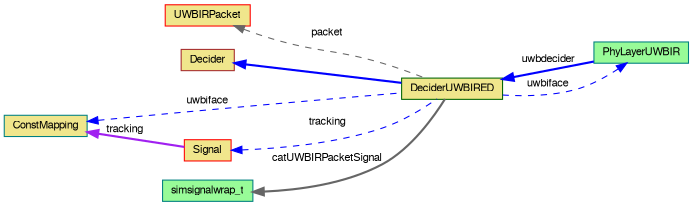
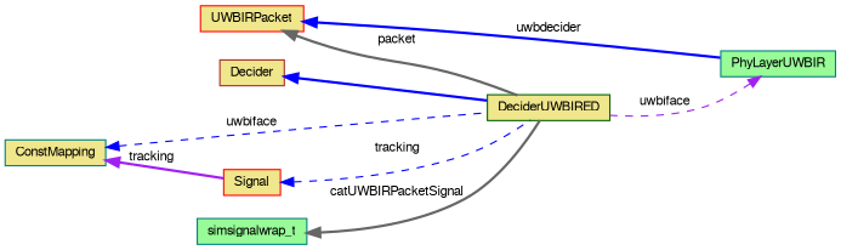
  digraph {
    rankdir=LR
    node [color=teal fillcolor=khaki fontname=FreeSans fontsize=10 shape=record style=filled]
    edge [color=blue dir=back fontname=FreeSans fontsize=10 labelfontname=FreeSans labelfontsize=10 style=bold]
    n1 [color=darkgreen fontcolor=black height=0.2 label=DeciderUWBIRED width=0.4]
    n2 [fillcolor=palegreen height=0.2 label=PhyLayerUWBIR width=0.4]
    n3 [color=brown height=0.2 label=Decider width=0.4]
    n4 [height=0.2 label=ConstMapping width=0.4]
    n5 [color=red height=0.2 label=Signal width=0.4]
    n6 [fillcolor=palegreen height=0.2 label=simsignalwrap_t width=0.4]
    n7 [color=red height=0.2 label=UWBIRPacket width=0.4]
-   n1 -> n2 [label=uwbdecider]
-   n2 -> n1 [label=uwbiface style=dashed]
+   n7 -> n2 [label=uwbdecider]
+   n2 -> n1 [color=purple label=uwbiface style=dashed]
    n3 -> n1
    n4 -> n1 [label=uwbiface style=dashed]
    n4 -> n5 [color=purple label=tracking]
    n5 -> n1 [label=tracking style=dashed]
    n6 -> n1 [color=gray40 label=catUWBIRPacketSignal]
-   n7 -> n1 [color=gray40 label=packet style=dashed]
+   n7 -> n1 [color=gray40 label=packet]
  }
